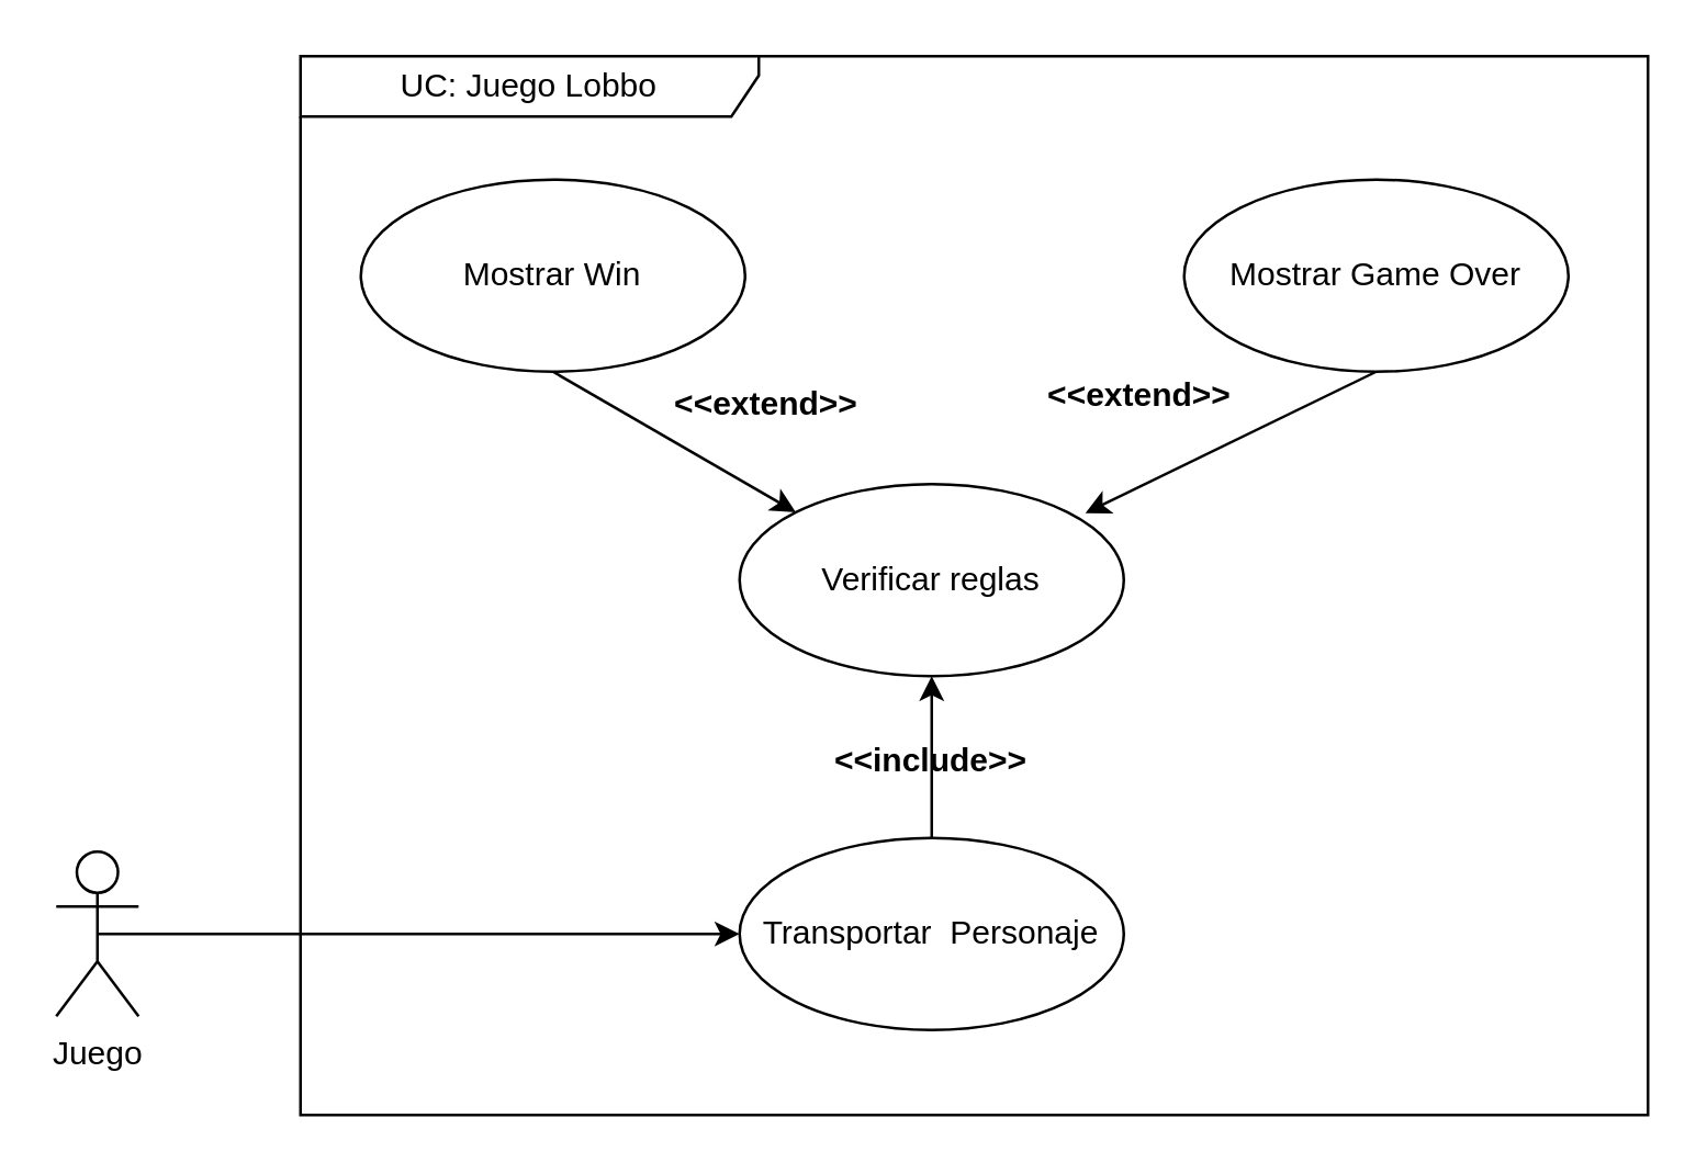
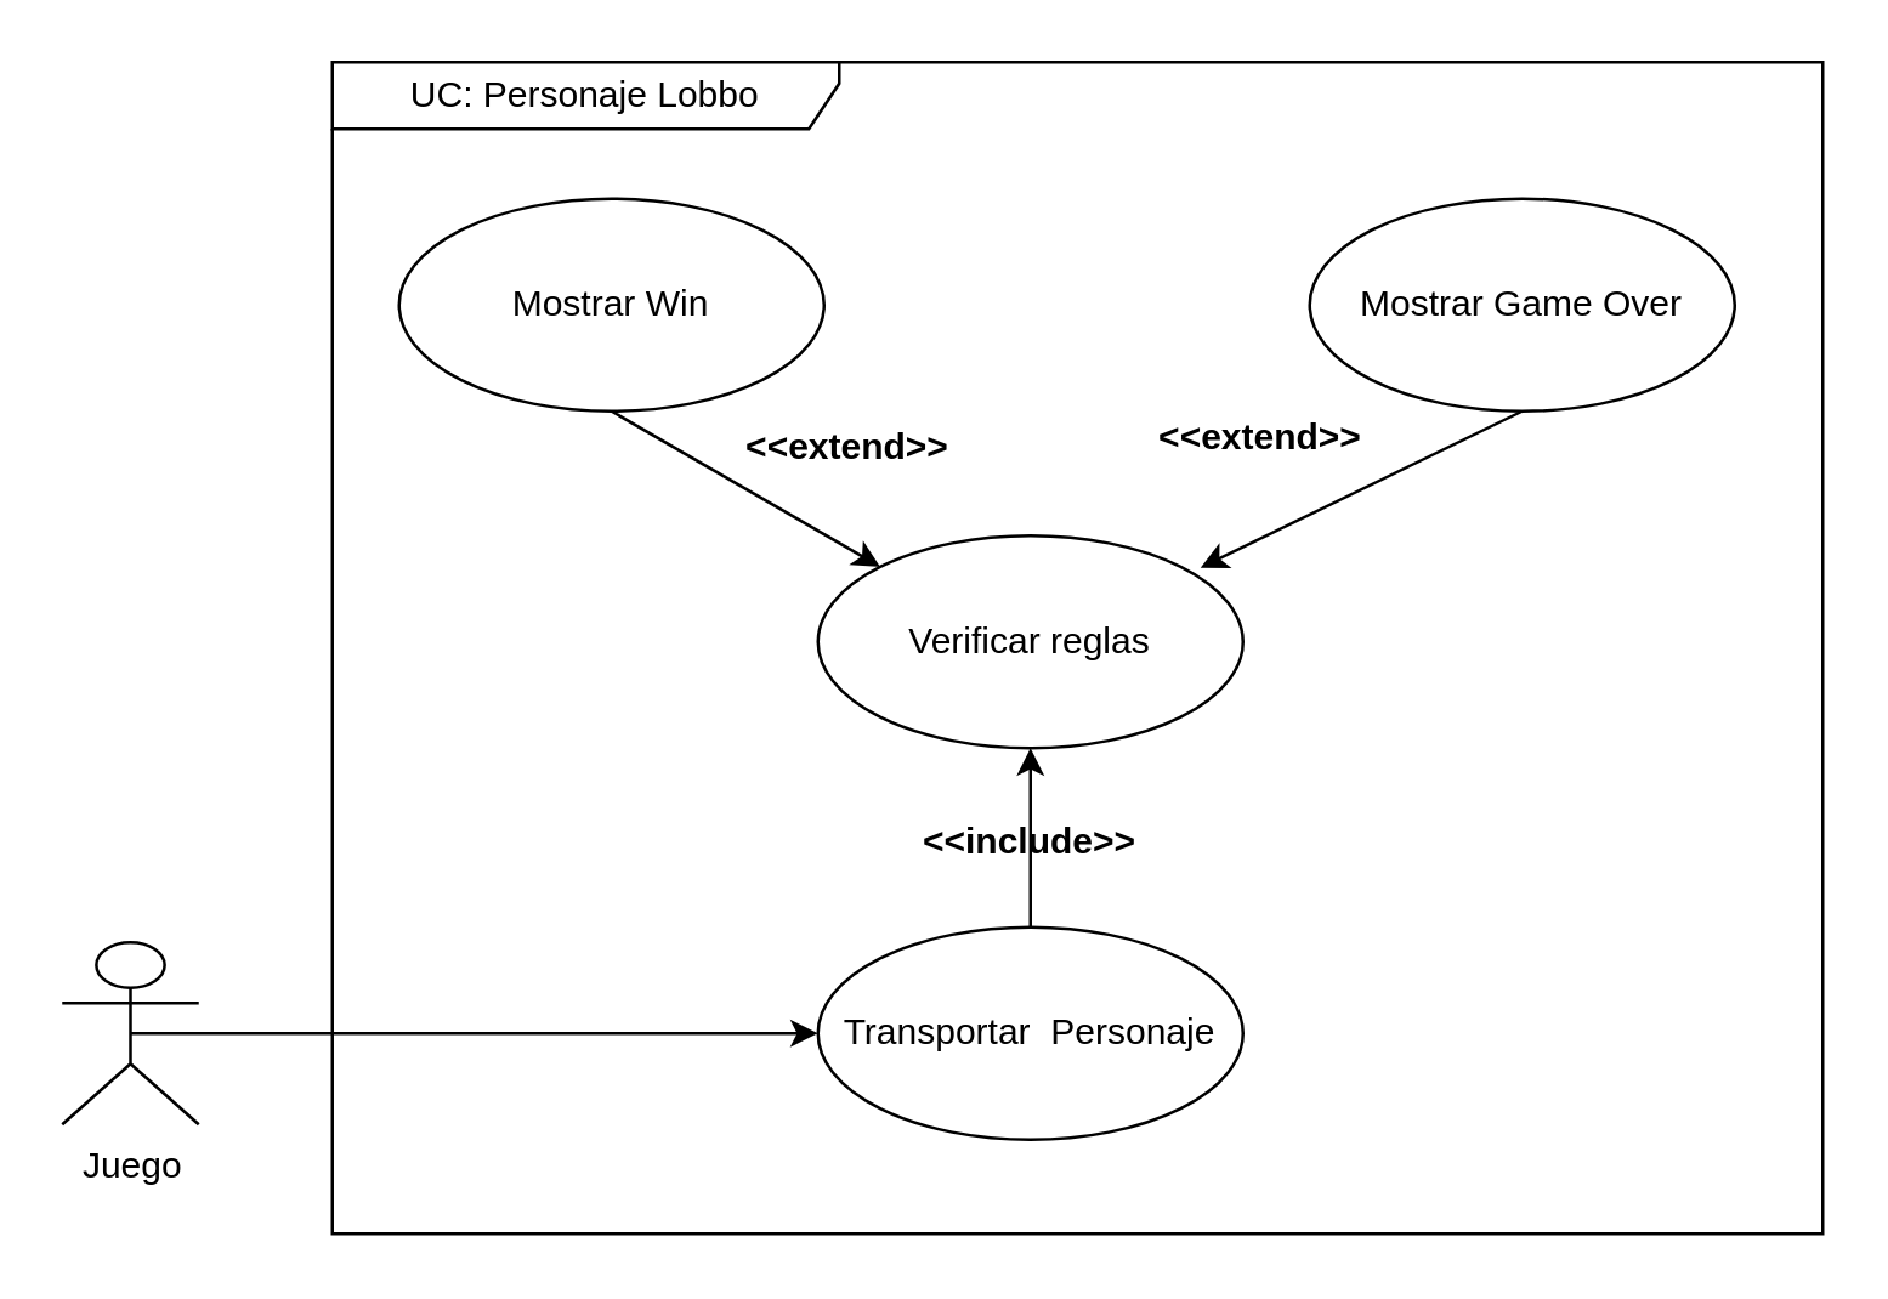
  <mxCell id="0" />
  <mxCell id="1" parent="0" />
  <mxCell id="2" style="edgeStyle=none;html=1;exitX=0.5;exitY=0.5;exitDx=0;exitDy=0;exitPerimeter=0;entryX=0;entryY=0.5;entryDx=0;entryDy=0;" edge="1" parent="1" source="3" target="5"><mxGeometry relative="1" as="geometry" /></mxCell>
- <mxCell id="3" value="Juego" style="shape=umlActor;verticalLabelPosition=bottom;verticalAlign=top;html=1;" vertex="1" parent="1"><mxGeometry x="20" y="310" width="30" height="60" as="geometry" /></mxCell>
+ <mxCell id="3" value="Juego" style="shape=umlActor;verticalLabelPosition=bottom;verticalAlign=top;html=1;" vertex="1" parent="1"><mxGeometry x="20" y="310" width="45" height="60" as="geometry" /></mxCell>
  <mxCell id="4" style="edgeStyle=none;html=1;exitX=0.5;exitY=0;exitDx=0;exitDy=0;entryX=0.5;entryY=1;entryDx=0;entryDy=0;" edge="1" parent="1" source="5" target="6"><mxGeometry relative="1" as="geometry" /></mxCell>
  <mxCell id="5" value="Transportar&amp;nbsp; Personaje" style="ellipse;whiteSpace=wrap;html=1;" vertex="1" parent="1"><mxGeometry x="269" y="305" width="140" height="70" as="geometry" /></mxCell>
  <mxCell id="6" value="Verificar reglas" style="ellipse;whiteSpace=wrap;html=1;" vertex="1" parent="1"><mxGeometry x="269" y="176" width="140" height="70" as="geometry" /></mxCell>
  <mxCell id="7" style="edgeStyle=none;html=1;exitX=0.5;exitY=1;exitDx=0;exitDy=0;entryX=0.9;entryY=0.151;entryDx=0;entryDy=0;entryPerimeter=0;" edge="1" parent="1" source="8" target="6"><mxGeometry relative="1" as="geometry" /></mxCell>
  <mxCell id="8" value="Mostrar Game Over" style="ellipse;whiteSpace=wrap;html=1;" vertex="1" parent="1"><mxGeometry x="431" y="65" width="140" height="70" as="geometry" /></mxCell>
  <mxCell id="9" style="edgeStyle=none;html=1;exitX=0.5;exitY=1;exitDx=0;exitDy=0;entryX=0;entryY=0;entryDx=0;entryDy=0;" edge="1" parent="1" source="10" target="6"><mxGeometry relative="1" as="geometry" /></mxCell>
  <mxCell id="10" value="Mostrar Win" style="ellipse;whiteSpace=wrap;html=1;" vertex="1" parent="1"><mxGeometry x="131" y="65" width="140" height="70" as="geometry" /></mxCell>
- <mxCell id="11" value="UC: Juego Lobbo" style="shape=umlFrame;whiteSpace=wrap;html=1;width=167;height=22;" vertex="1" parent="1"><mxGeometry x="109" y="20" width="491" height="386" as="geometry" /></mxCell>
+ <mxCell id="11" value="UC: Personaje Lobbo" style="shape=umlFrame;whiteSpace=wrap;html=1;width=167;height=22;" vertex="1" parent="1"><mxGeometry x="109" y="20" width="491" height="386" as="geometry" /></mxCell>
  <mxCell id="12" value="&lt;&lt;include&gt;&gt;" style="text;align=center;fontStyle=1;verticalAlign=middle;spacingLeft=3;spacingRight=3;strokeColor=none;rotatable=0;points=[[0,0.5],[1,0.5]];portConstraint=eastwest;" vertex="1" parent="1"><mxGeometry x="299" y="263" width="80" height="26" as="geometry" /></mxCell>
  <mxCell id="13" value="&lt;&lt;extend&gt;&gt;" style="text;align=center;fontStyle=1;verticalAlign=middle;spacingLeft=3;spacingRight=3;strokeColor=none;rotatable=0;points=[[0,0.5],[1,0.5]];portConstraint=eastwest;" vertex="1" parent="1"><mxGeometry x="239" y="133" width="80" height="26" as="geometry" /></mxCell>
  <mxCell id="14" value="&lt;&lt;extend&gt;&gt;" style="text;align=center;fontStyle=1;verticalAlign=middle;spacingLeft=3;spacingRight=3;strokeColor=none;rotatable=0;points=[[0,0.5],[1,0.5]];portConstraint=eastwest;" vertex="1" parent="1"><mxGeometry x="375" y="130" width="80" height="26" as="geometry" /></mxCell>
